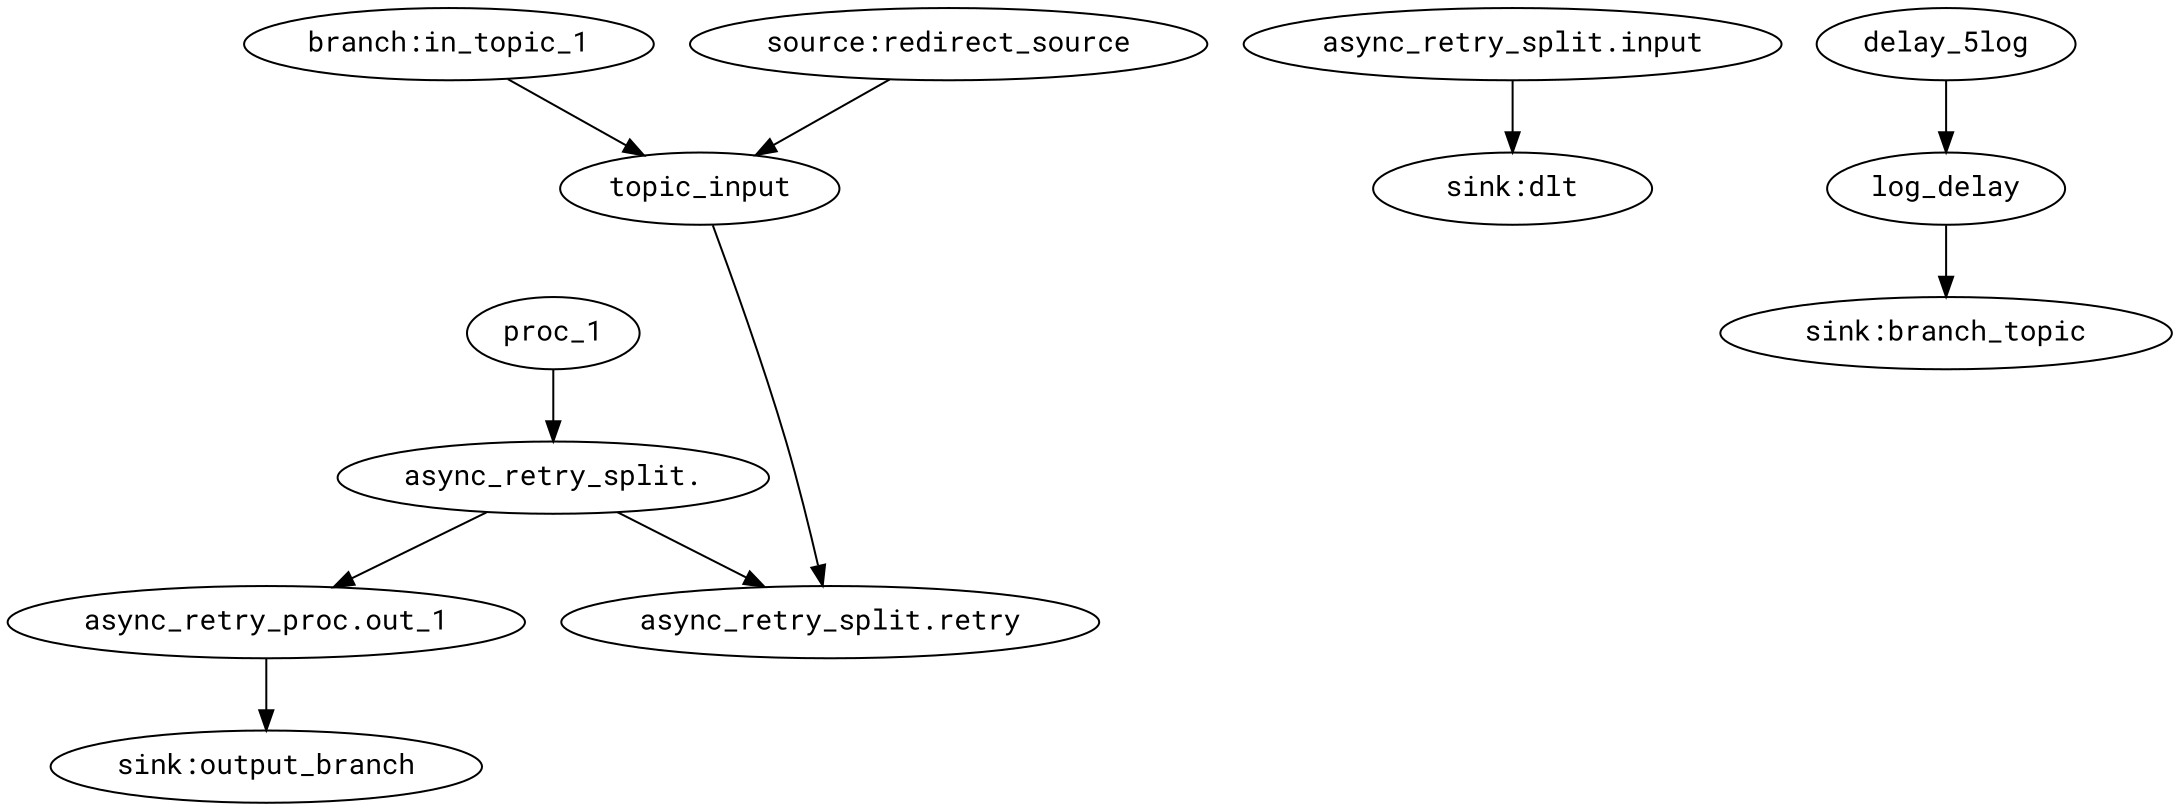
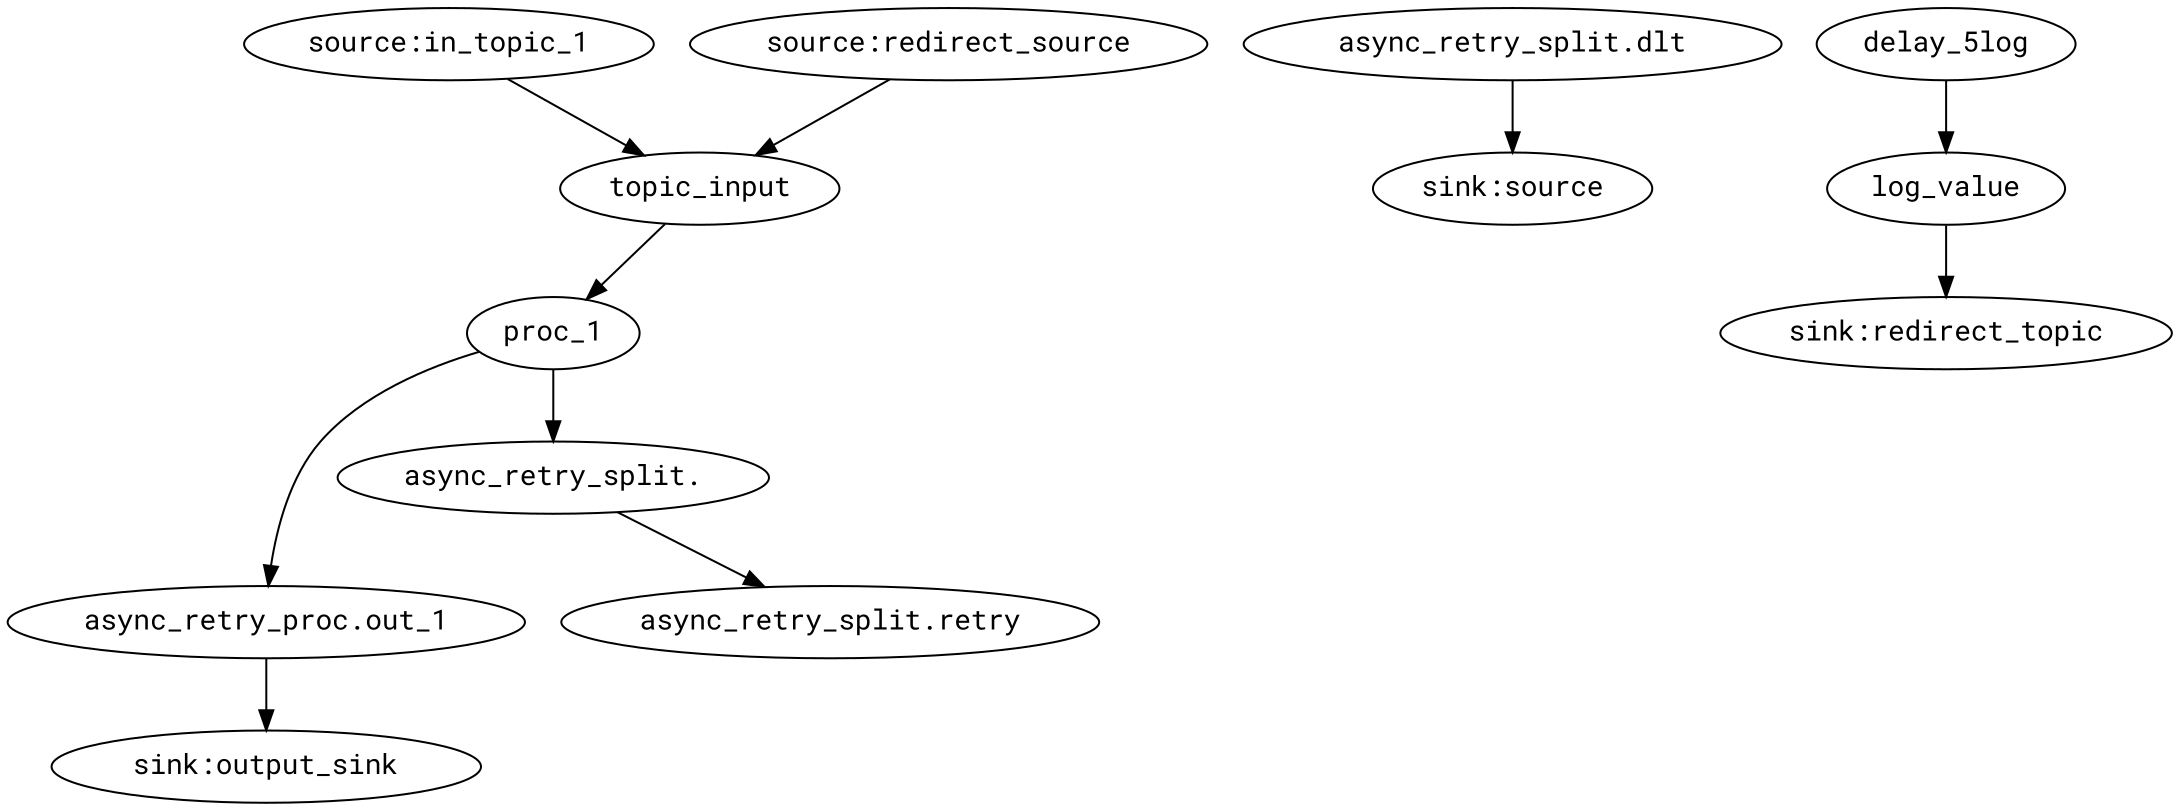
  digraph {
    fontname="Roboto Mono"
    node [fontname="Roboto Mono"]
    edge [fontname="Roboto Mono"]
-   n1 [label="branch:in_topic_1"]
+   n1 [label="source:in_topic_1"]
    n2 [label=topic_input]
    proc_1
    n4 [label="source:redirect_source"]
    "async_retry_split."
-   "async_retry_split.dlt" [label="async_retry_split.input"]
+   "async_retry_split.dlt"
    n7 [label="async_retry_proc.out_1"]
    "async_retry_split.retry"
-   n9 [label="sink:dlt"]
-   n10 [label="sink:output_branch"]
+   n9 [label="sink:source"]
+   n10 [label="sink:output_sink"]
    n11 [label=delay_5log]
-   log_value [label=log_delay]
-   n13 [label="sink:branch_topic"]
+   log_value
+   n13 [label="sink:redirect_topic"]
    subgraph sub_1 {
      n1
      n2
      proc_1
      n4
      "async_retry_split."
      "async_retry_split.dlt"
      n7
      "async_retry_split.retry"
      n9
      n10
    }
    subgraph sub_2 {
      n11
      log_value
      n13
    }
    n1 -> n2
-   n2 -> "async_retry_split.retry"
+   n2 -> proc_1
    proc_1 -> "async_retry_split."
    n4 -> n2
-   "async_retry_split." -> n7
+   proc_1 -> n7
    "async_retry_split." -> "async_retry_split.retry"
    "async_retry_split.dlt" -> n9
    n7 -> n10
    n11 -> log_value
    log_value -> n13
  }
